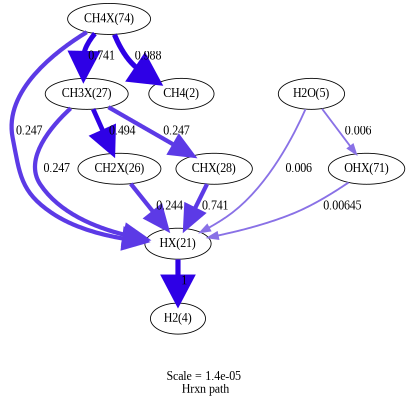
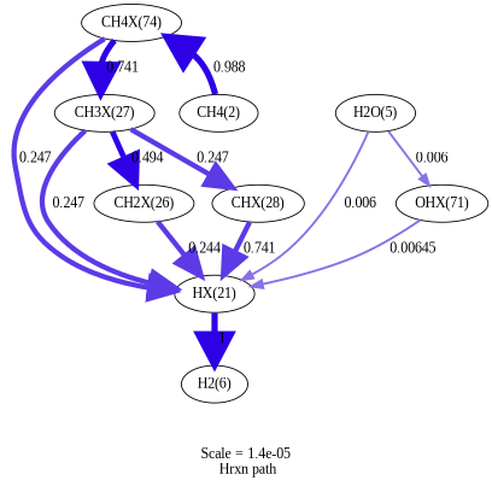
  digraph {
    fontname="Liberation Serif"
    label="Scale = 1.4e-05\l Hrxn path"
    node [fontname="Liberation Serif"]
    edge [arrowsize=2.47 color="0.7, 0.747, 0.9" fontname="Liberation Serif" penwidth=4.94]
    n1 [label="HX(21)"]
-   n2 [label="H2(4)"]
+   n2 [label="H2(6)"]
    n3 [label="CH3X(27)"]
    n4 [label="CH2X(26)"]
    n5 [label="CHX(28)"]
    n6 [label="OHX(71)"]
    n7 [label="H2O(5)"]
    n8 [label="CH4X(74)"]
    n9 [label="CH4(2)"]
    n1 -> n2 [arrowsize=3 color="0.7, 1.5, 0.9" label=" 1" penwidth=6]
    n3 -> n1 [label=" 0.247"]
    n3 -> n4 [arrowsize=2.73 color="0.7, 0.994, 0.9" label=" 0.494" penwidth=5.47]
    n3 -> n5 [label=" 0.247"]
    n4 -> n1 [color="0.7, 0.744, 0.9" label=" 0.244"]
    n5 -> n1 [label=" 0.741" penwidth=4.95]
    n6 -> n1 [arrowsize=1.1 color="0.7, 0.506, 0.9" label=" 0.00645" penwidth=2.19]
    n7 -> n1 [arrowsize=1.07 color="0.7, 0.506, 0.9" label=" 0.006" penwidth=2.14]
    n7 -> n6 [arrowsize=1.07 color="0.7, 0.506, 0.9" label=" 0.006" penwidth=2.14]
    n8 -> n1 [label=" 0.247"]
    n8 -> n3 [arrowsize=2.89 color="0.7, 1.24, 0.9" label=" 0.741" penwidth=5.77]
-   n8 -> n9 [arrowsize=3 color="0.7, 1.49, 0.9" label=" 0.988" penwidth=5.99]
+   n9 -> n8 [arrowsize=3 color="0.7, 1.49, 0.9" label=" 0.988" penwidth=5.99]
  }
